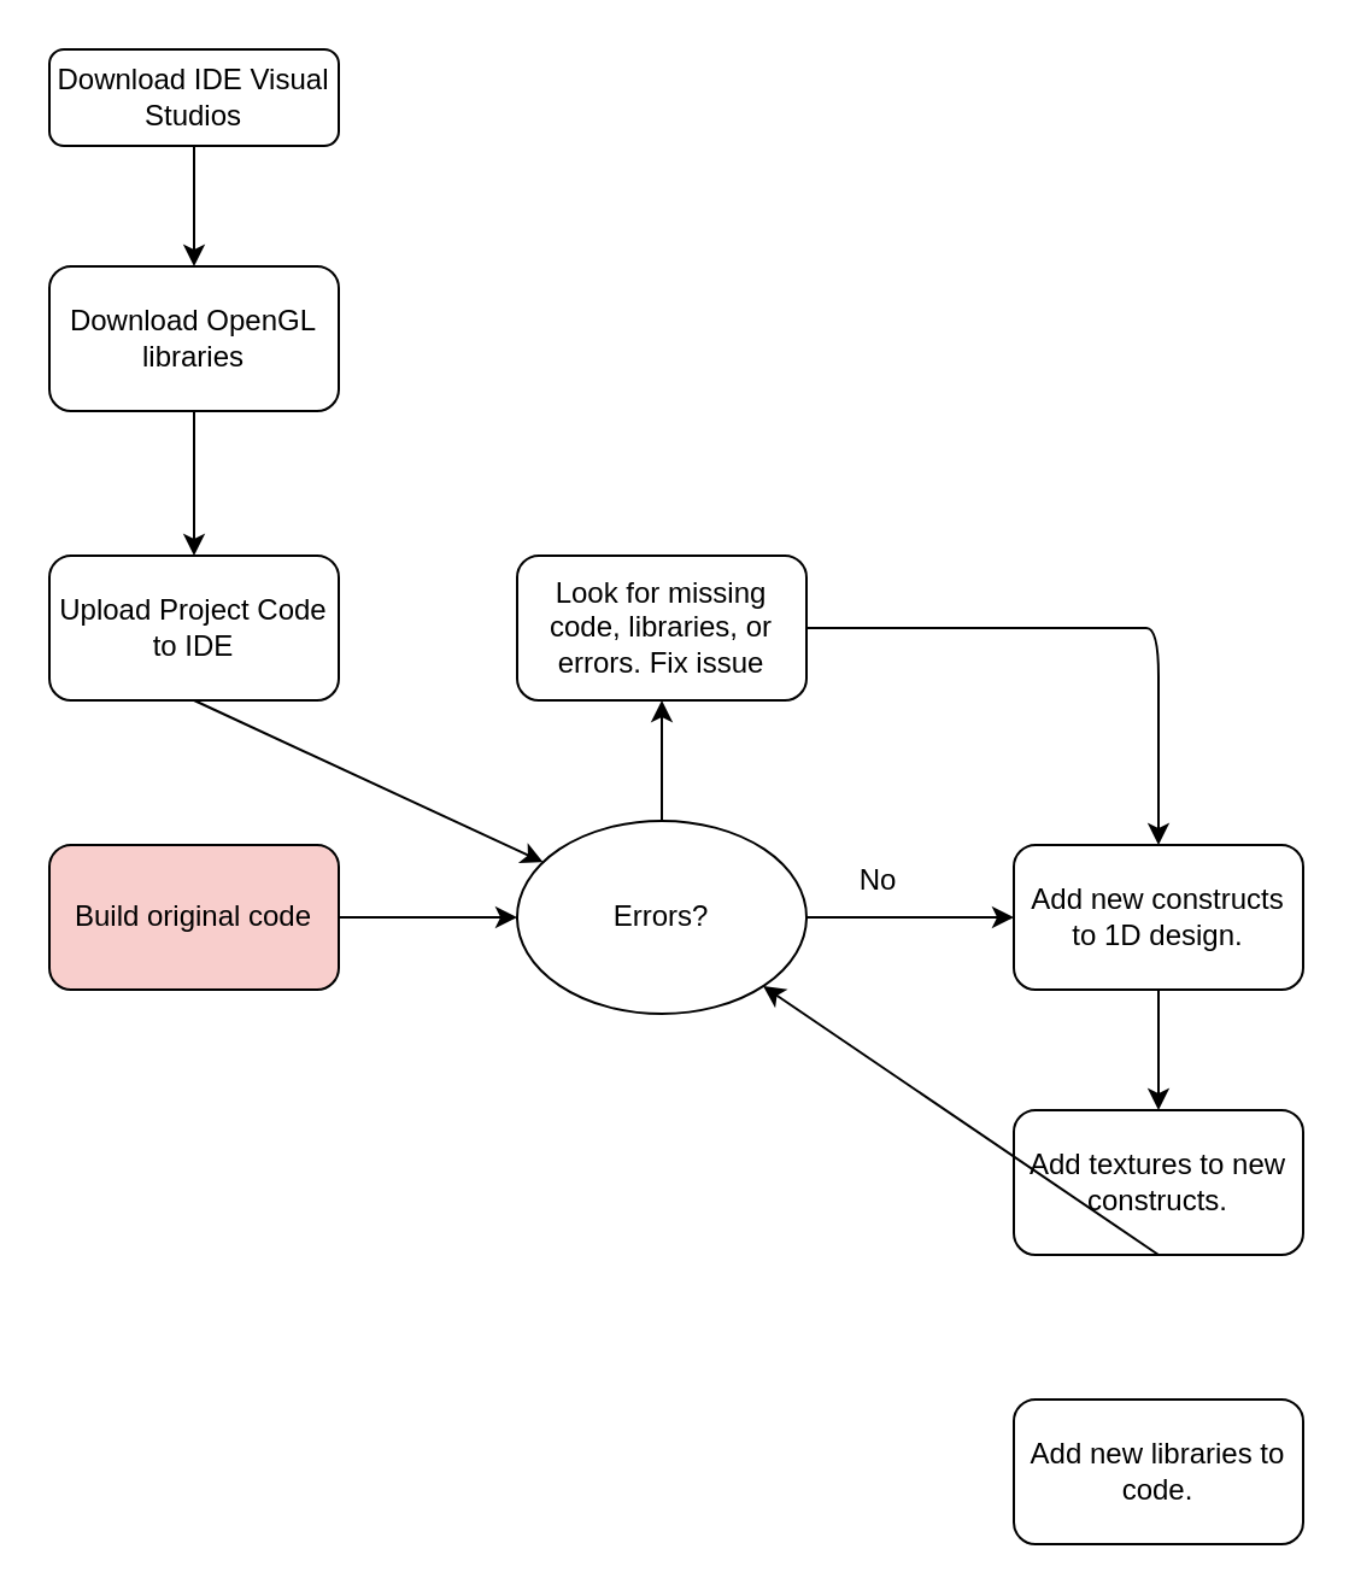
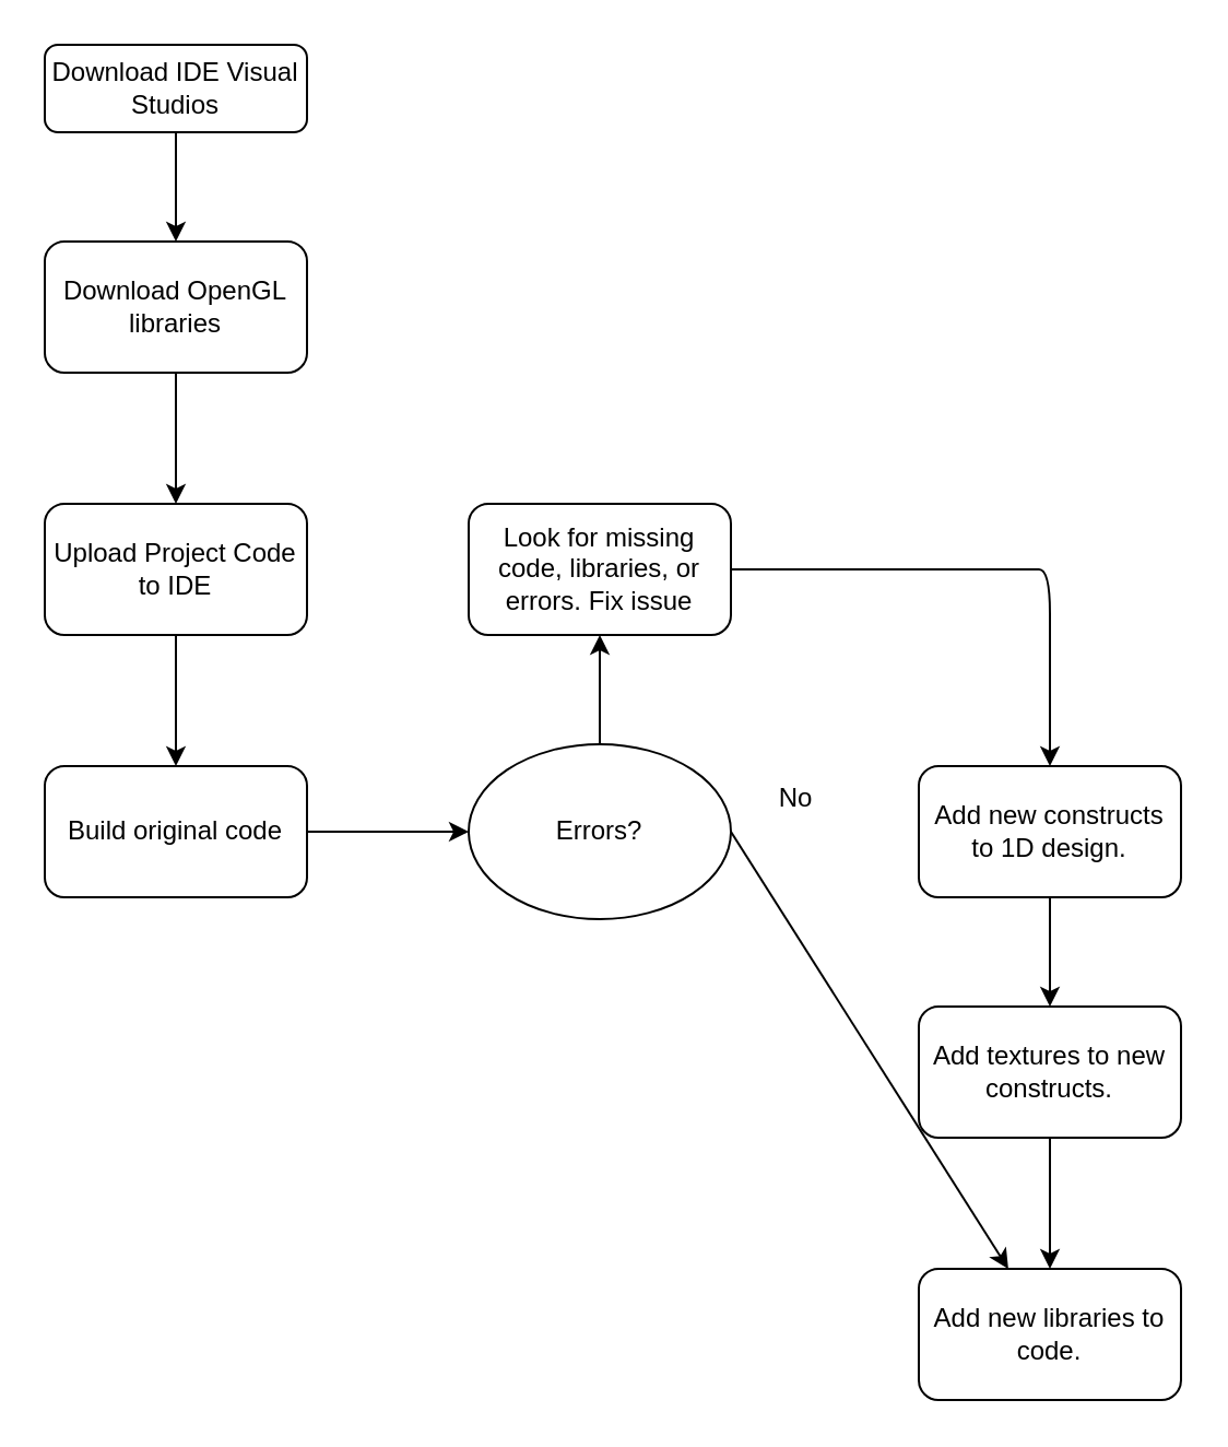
  <mxCell id="0" />
  <mxCell id="1" parent="0" />
  <mxCell id="2" value="Download IDE Visual Studios" style="rounded=1;whiteSpace=wrap;html=1;fontSize=12;glass=0;strokeWidth=1;shadow=0;" parent="1" vertex="1"><mxGeometry x="20" y="20" width="120" height="40" as="geometry" /></mxCell>
  <mxCell id="3" value="Download OpenGL libraries" style="rounded=1;whiteSpace=wrap;html=1;" vertex="1" parent="1"><mxGeometry x="20" y="110" width="120" height="60" as="geometry" /></mxCell>
  <mxCell id="4" value="" style="endArrow=classic;html=1;rounded=0;exitX=0.5;exitY=1;exitDx=0;exitDy=0;entryX=0.5;entryY=0;entryDx=0;entryDy=0;" edge="1" parent="1" source="3"><mxGeometry width="50" height="50" relative="1" as="geometry"><mxPoint x="250" y="280" as="sourcePoint" /><mxPoint x="80" y="230" as="targetPoint" /></mxGeometry></mxCell>
  <mxCell id="5" value="Upload Project Code to IDE" style="rounded=1;whiteSpace=wrap;html=1;" vertex="1" parent="1"><mxGeometry x="20" y="230" width="120" height="60" as="geometry" /></mxCell>
  <mxCell id="6" value="" style="endArrow=classic;html=1;rounded=0;exitX=0.5;exitY=1;exitDx=0;exitDy=0;" edge="1" parent="1" source="2" target="3"><mxGeometry width="50" height="50" relative="1" as="geometry"><mxPoint x="250" y="270" as="sourcePoint" /><mxPoint x="300" y="220" as="targetPoint" /></mxGeometry></mxCell>
- <mxCell id="7" value="Build original code" style="rounded=1;whiteSpace=wrap;html=1;fillColor=#f8cecc;" vertex="1" parent="1"><mxGeometry x="20" y="350" width="120" height="60" as="geometry" /></mxCell>
- <mxCell id="8" value="" style="endArrow=classic;html=1;rounded=0;exitX=0.5;exitY=1;exitDx=0;exitDy=0;" edge="1" parent="1" source="5" target="9"><mxGeometry width="50" height="50" relative="1" as="geometry"><mxPoint x="250" y="270" as="sourcePoint" /><mxPoint x="300" y="220" as="targetPoint" /></mxGeometry></mxCell>
+ <mxCell id="7" value="Build original code" style="rounded=1;whiteSpace=wrap;html=1;" vertex="1" parent="1"><mxGeometry x="20" y="350" width="120" height="60" as="geometry" /></mxCell>
+ <mxCell id="8" value="" style="endArrow=classic;html=1;rounded=0;exitX=0.5;exitY=1;exitDx=0;exitDy=0;" edge="1" parent="1" source="5" target="7"><mxGeometry width="50" height="50" relative="1" as="geometry"><mxPoint x="250" y="270" as="sourcePoint" /><mxPoint x="300" y="220" as="targetPoint" /></mxGeometry></mxCell>
  <mxCell id="9" value="Errors?" style="ellipse;whiteSpace=wrap;html=1;" vertex="1" parent="1"><mxGeometry x="214" y="340" width="120" height="80" as="geometry" /></mxCell>
  <mxCell id="10" value="" style="endArrow=classic;html=1;rounded=0;exitX=1;exitY=0.5;exitDx=0;exitDy=0;" edge="1" parent="1" source="7" target="9"><mxGeometry width="50" height="50" relative="1" as="geometry"><mxPoint x="250" y="270" as="sourcePoint" /><mxPoint x="300" y="220" as="targetPoint" /></mxGeometry></mxCell>
  <mxCell id="11" value="Look for missing code, libraries, or errors. Fix issue" style="rounded=1;whiteSpace=wrap;html=1;" vertex="1" parent="1"><mxGeometry x="214" y="230" width="120" height="60" as="geometry" /></mxCell>
  <mxCell id="12" value="Add new constructs to 1D design." style="rounded=1;whiteSpace=wrap;html=1;" vertex="1" parent="1"><mxGeometry x="420" y="350" width="120" height="60" as="geometry" /></mxCell>
  <mxCell id="13" value="" style="endArrow=classic;html=1;rounded=0;exitX=0.5;exitY=0;exitDx=0;exitDy=0;" edge="1" parent="1" source="9" target="11"><mxGeometry width="50" height="50" relative="1" as="geometry"><mxPoint x="250" y="270" as="sourcePoint" /><mxPoint x="300" y="220" as="targetPoint" /></mxGeometry></mxCell>
- <mxCell id="14" value="" style="endArrow=classic;html=1;rounded=0;exitX=1;exitY=0.5;exitDx=0;exitDy=0;" edge="1" parent="1" source="9" target="12"><mxGeometry width="50" height="50" relative="1" as="geometry"><mxPoint x="250" y="270" as="sourcePoint" /><mxPoint x="300" y="220" as="targetPoint" /></mxGeometry></mxCell>
+ <mxCell id="14" value="" style="endArrow=classic;html=1;rounded=0;exitX=1;exitY=0.5;exitDx=0;exitDy=0;" edge="1" parent="1" source="9" target="18"><mxGeometry width="50" height="50" relative="1" as="geometry"><mxPoint x="250" y="270" as="sourcePoint" /><mxPoint x="300" y="220" as="targetPoint" /></mxGeometry></mxCell>
  <mxCell id="15" value="" style="curved=1;endArrow=classic;html=1;rounded=0;exitX=1;exitY=0.5;exitDx=0;exitDy=0;entryX=0.5;entryY=0;entryDx=0;entryDy=0;" edge="1" parent="1" source="11" target="12"><mxGeometry width="50" height="50" relative="1" as="geometry"><mxPoint x="250" y="270" as="sourcePoint" /><mxPoint x="300" y="220" as="targetPoint" /><Array as="points"><mxPoint x="430" y="260" /><mxPoint x="470" y="260" /><mxPoint x="480" y="260" /><mxPoint x="480" y="300" /></Array></mxGeometry></mxCell>
  <mxCell id="16" value="No" style="text;html=1;strokeColor=none;fillColor=none;align=center;verticalAlign=middle;whiteSpace=wrap;rounded=0;" vertex="1" parent="1"><mxGeometry x="334" y="350" width="60" height="30" as="geometry" /></mxCell>
  <mxCell id="17" value="Add textures to new constructs." style="rounded=1;whiteSpace=wrap;html=1;" vertex="1" parent="1"><mxGeometry x="420" y="460" width="120" height="60" as="geometry" /></mxCell>
  <mxCell id="18" value="Add new libraries to code." style="rounded=1;whiteSpace=wrap;html=1;" vertex="1" parent="1"><mxGeometry x="420" y="580" width="120" height="60" as="geometry" /></mxCell>
  <mxCell id="19" value="" style="endArrow=classic;html=1;rounded=0;exitX=0.5;exitY=1;exitDx=0;exitDy=0;" edge="1" parent="1" source="12" target="17"><mxGeometry width="50" height="50" relative="1" as="geometry"><mxPoint x="250" y="630" as="sourcePoint" /><mxPoint x="300" y="580" as="targetPoint" /></mxGeometry></mxCell>
- <mxCell id="20" value="" style="endArrow=classic;html=1;rounded=0;exitX=0.5;exitY=1;exitDx=0;exitDy=0;" edge="1" parent="1" source="17" target="9"><mxGeometry width="50" height="50" relative="1" as="geometry"><mxPoint x="250" y="630" as="sourcePoint" /><mxPoint x="300" y="580" as="targetPoint" /></mxGeometry></mxCell>
+ <mxCell id="20" value="" style="endArrow=classic;html=1;rounded=0;exitX=0.5;exitY=1;exitDx=0;exitDy=0;" edge="1" parent="1" source="17" target="18"><mxGeometry width="50" height="50" relative="1" as="geometry"><mxPoint x="250" y="630" as="sourcePoint" /><mxPoint x="300" y="580" as="targetPoint" /></mxGeometry></mxCell>
